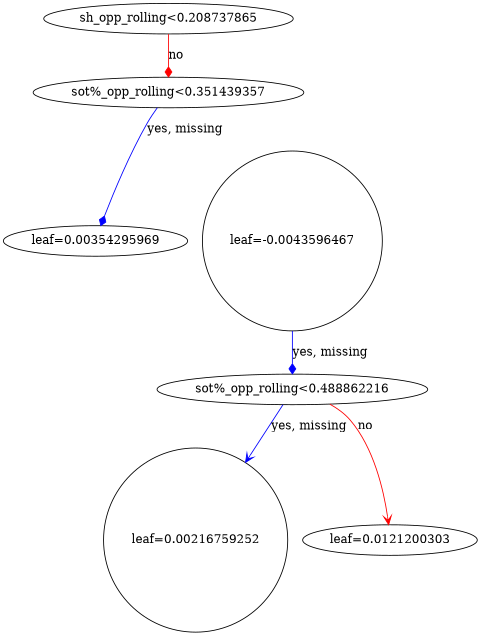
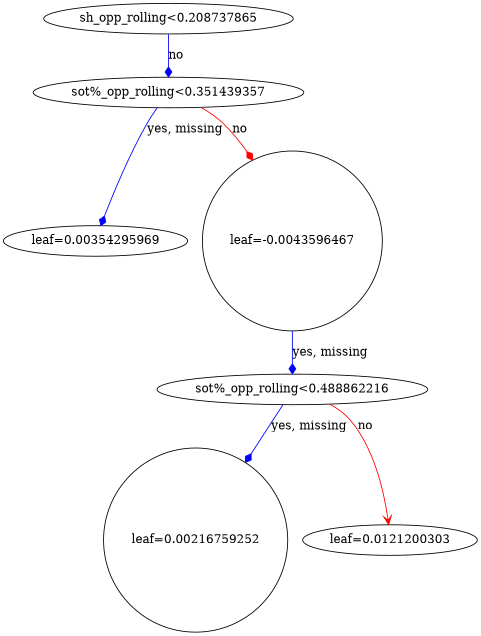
  digraph {
    rankdir=TB
    node [shape=ellipse]
    edge [arrowhead=diamond color="#FF0000"]
    n1 [label="sh_opp_rolling<0.208737865"]
    n2 [label="sot%_opp_rolling<0.351439357"]
    n3 [label="sot%_opp_rolling<0.488862216"]
    n4 [label="leaf=0.00216759252" shape=circle]
    n5 [label="leaf=0.0121200303"]
    n6 [label="leaf=0.00354295969"]
    n7 [label="leaf=-0.0043596467" shape=circle]
-   n1 -> n2 [label=no]
+   n1 -> n2 [color="#0000FF" label=no]
    n2 -> n6 [color="#0000FF" label="yes, missing"]
-   n3 -> n4 [arrowhead=vee color="#0000FF" label="yes, missing"]
+   n2 -> n7 [label=no]
+   n3 -> n4 [color="#0000FF" label="yes, missing"]
    n3 -> n5 [arrowhead=vee label=no]
    n7 -> n3 [color="#0000FF" label="yes, missing"]
  }
